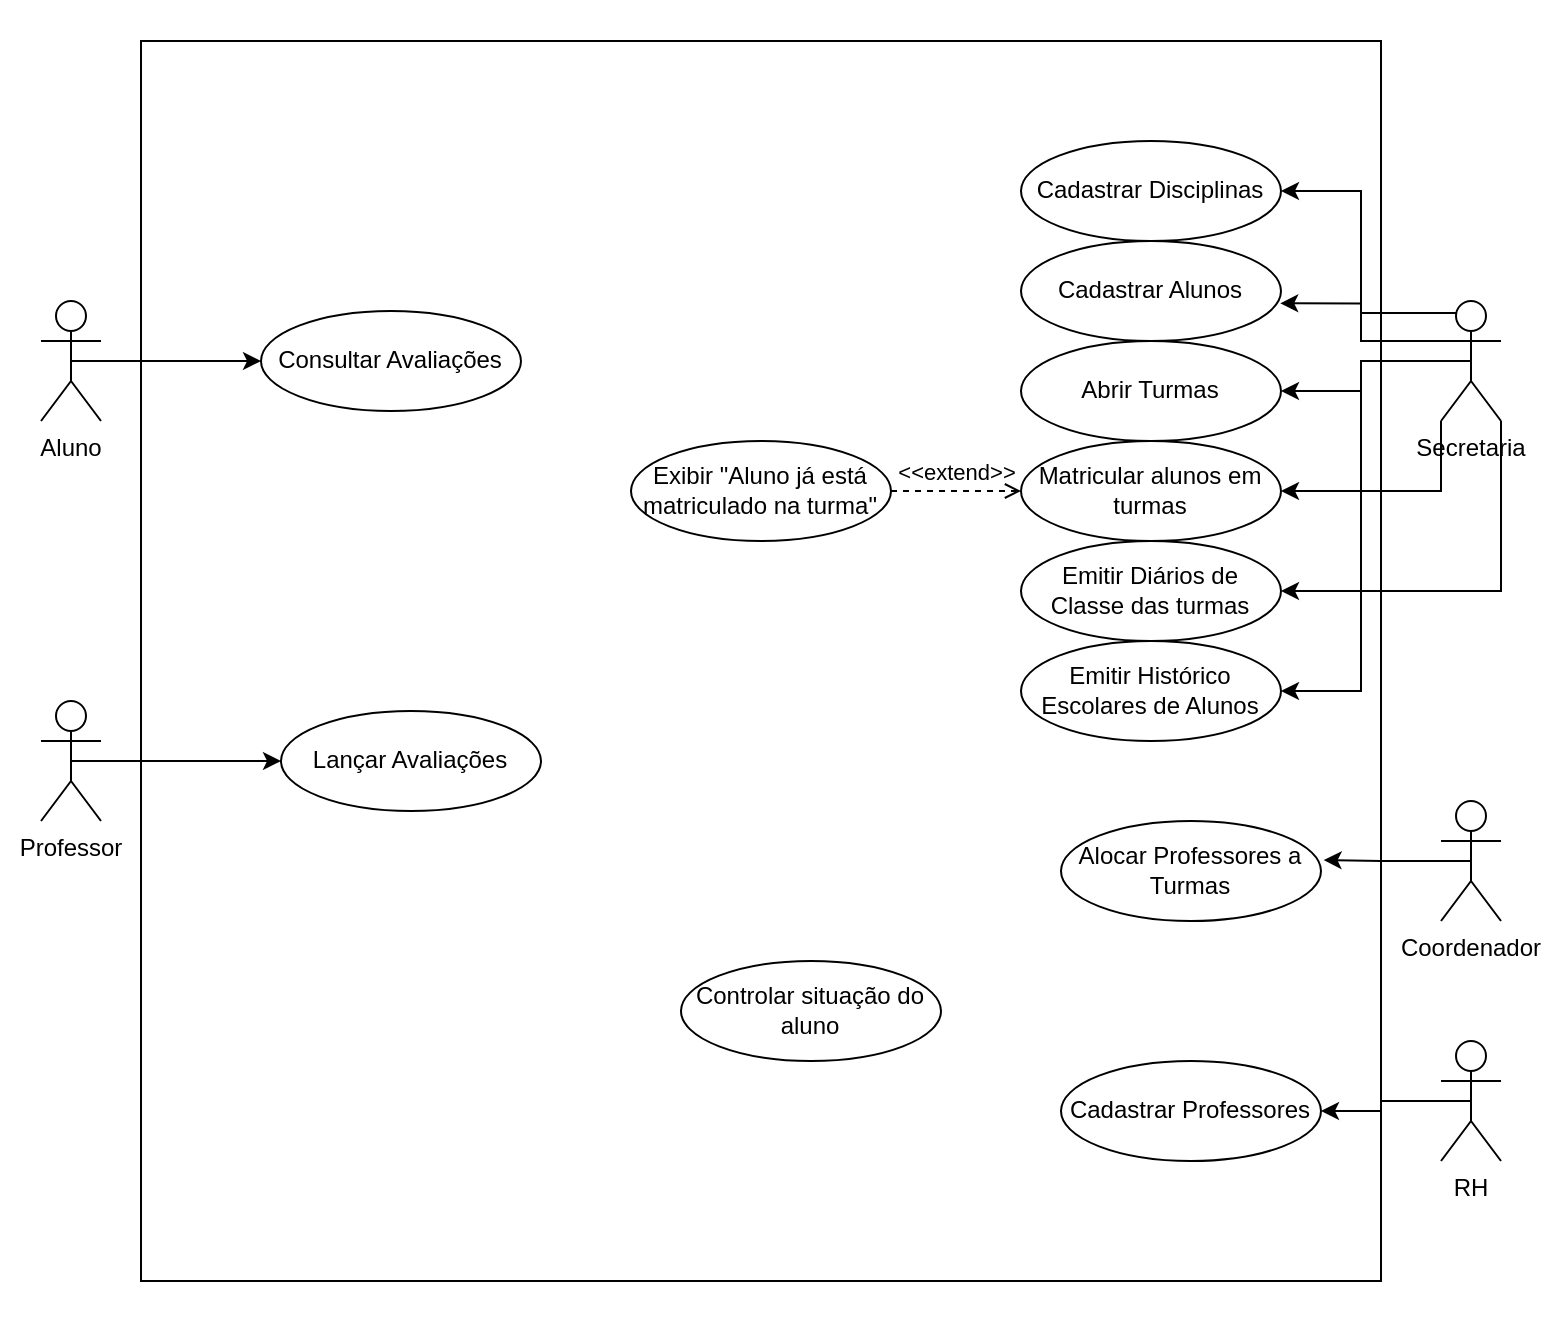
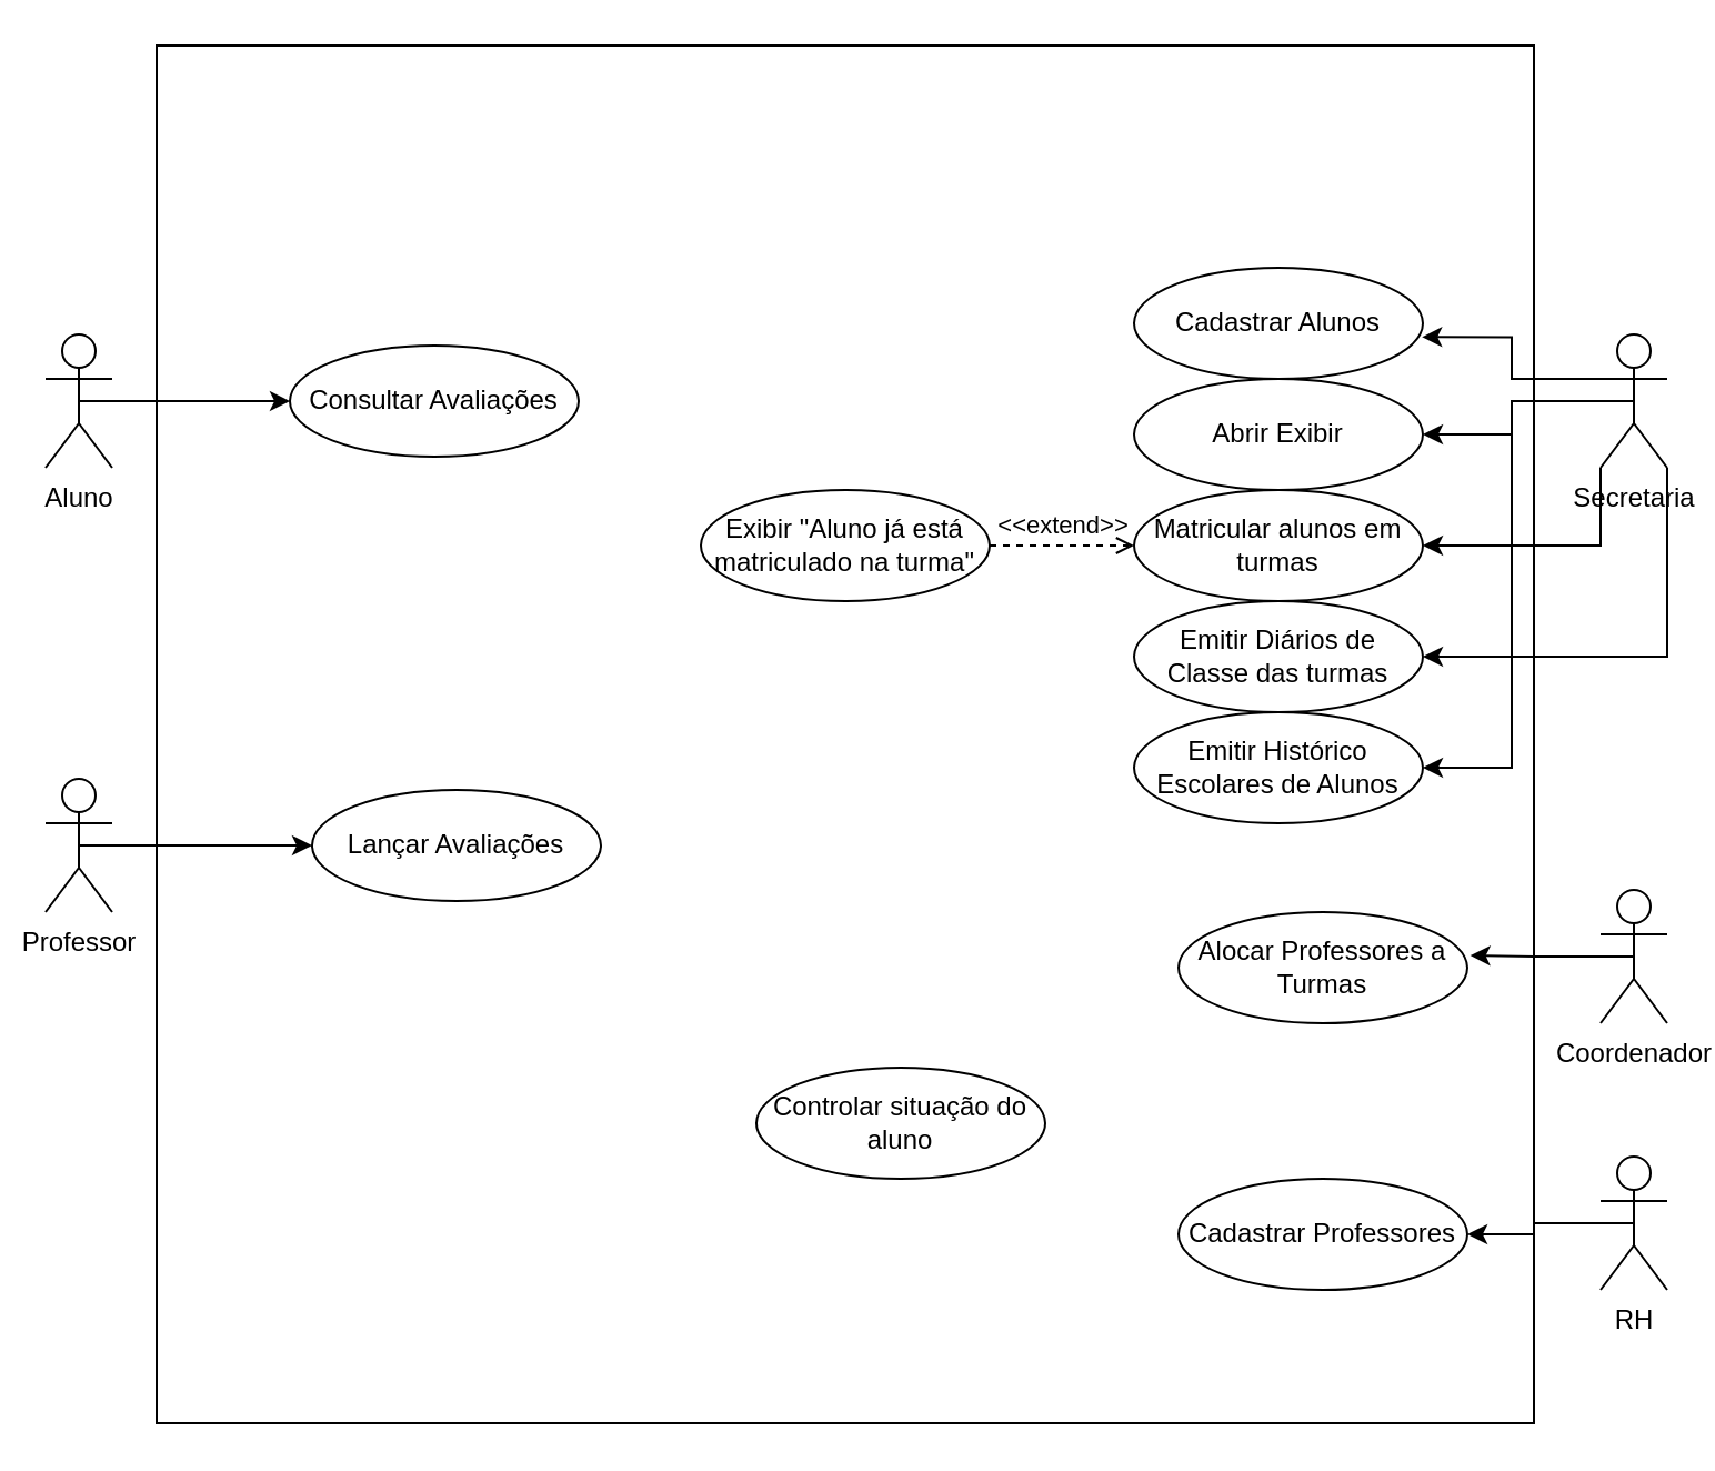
  <mxCell id="0" />
  <mxCell id="1" parent="0" />
  <mxCell id="2" value="" style="whiteSpace=wrap;html=1;aspect=fixed;" vertex="1" parent="1"><mxGeometry x="70" y="20" width="620" height="620" as="geometry" /></mxCell>
  <mxCell id="3" style="edgeStyle=orthogonalEdgeStyle;rounded=0;orthogonalLoop=1;jettySize=auto;html=1;exitX=0.5;exitY=0.5;exitDx=0;exitDy=0;exitPerimeter=0;entryX=0;entryY=0.5;entryDx=0;entryDy=0;" edge="1" parent="1" source="4" target="27"><mxGeometry relative="1" as="geometry" /></mxCell>
  <mxCell id="4" value="Aluno" style="shape=umlActor;verticalLabelPosition=bottom;verticalAlign=top;html=1;outlineConnect=0;" vertex="1" parent="1"><mxGeometry x="20" y="150" width="30" height="60" as="geometry" /></mxCell>
- <mxCell id="5" style="edgeStyle=orthogonalEdgeStyle;rounded=0;orthogonalLoop=1;jettySize=auto;html=1;exitX=0.25;exitY=0.1;exitDx=0;exitDy=0;exitPerimeter=0;entryX=1;entryY=0.5;entryDx=0;entryDy=0;" edge="1" parent="1" source="11" target="18"><mxGeometry relative="1" as="geometry" /></mxCell>
  <mxCell id="6" style="edgeStyle=orthogonalEdgeStyle;rounded=0;orthogonalLoop=1;jettySize=auto;html=1;exitX=0;exitY=0.333;exitDx=0;exitDy=0;exitPerimeter=0;entryX=0.997;entryY=0.623;entryDx=0;entryDy=0;entryPerimeter=0;" edge="1" parent="1" source="11" target="19"><mxGeometry relative="1" as="geometry" /></mxCell>
  <mxCell id="7" style="edgeStyle=orthogonalEdgeStyle;rounded=0;orthogonalLoop=1;jettySize=auto;html=1;exitX=0.5;exitY=0.5;exitDx=0;exitDy=0;exitPerimeter=0;entryX=1;entryY=0.5;entryDx=0;entryDy=0;" edge="1" parent="1" source="11" target="20"><mxGeometry relative="1" as="geometry" /></mxCell>
  <mxCell id="8" style="edgeStyle=orthogonalEdgeStyle;rounded=0;orthogonalLoop=1;jettySize=auto;html=1;exitX=0;exitY=1;exitDx=0;exitDy=0;exitPerimeter=0;entryX=1;entryY=0.5;entryDx=0;entryDy=0;" edge="1" parent="1" source="11" target="21"><mxGeometry relative="1" as="geometry" /></mxCell>
  <mxCell id="9" style="edgeStyle=orthogonalEdgeStyle;rounded=0;orthogonalLoop=1;jettySize=auto;html=1;exitX=1;exitY=1;exitDx=0;exitDy=0;exitPerimeter=0;entryX=1;entryY=0.5;entryDx=0;entryDy=0;" edge="1" parent="1" source="11" target="22"><mxGeometry relative="1" as="geometry" /></mxCell>
  <mxCell id="10" style="edgeStyle=orthogonalEdgeStyle;rounded=0;orthogonalLoop=1;jettySize=auto;html=1;exitX=0.5;exitY=0.5;exitDx=0;exitDy=0;exitPerimeter=0;entryX=1;entryY=0.5;entryDx=0;entryDy=0;" edge="1" parent="1" source="11" target="23"><mxGeometry relative="1" as="geometry" /></mxCell>
  <mxCell id="11" value="Secretaria" style="shape=umlActor;verticalLabelPosition=bottom;verticalAlign=top;html=1;outlineConnect=0;" vertex="1" parent="1"><mxGeometry x="720" y="150" width="30" height="60" as="geometry" /></mxCell>
  <mxCell id="12" style="edgeStyle=orthogonalEdgeStyle;rounded=0;orthogonalLoop=1;jettySize=auto;html=1;exitX=0.5;exitY=0.5;exitDx=0;exitDy=0;exitPerimeter=0;entryX=1.01;entryY=0.39;entryDx=0;entryDy=0;entryPerimeter=0;" edge="1" parent="1" source="13" target="25"><mxGeometry relative="1" as="geometry" /></mxCell>
  <mxCell id="13" value="Coordenador&lt;br&gt;" style="shape=umlActor;verticalLabelPosition=bottom;verticalAlign=top;html=1;outlineConnect=0;" vertex="1" parent="1"><mxGeometry x="720" y="400" width="30" height="60" as="geometry" /></mxCell>
  <mxCell id="14" style="edgeStyle=orthogonalEdgeStyle;rounded=0;orthogonalLoop=1;jettySize=auto;html=1;exitX=0.5;exitY=0.5;exitDx=0;exitDy=0;exitPerimeter=0;entryX=0;entryY=0.5;entryDx=0;entryDy=0;" edge="1" parent="1" source="15" target="26"><mxGeometry relative="1" as="geometry" /></mxCell>
  <mxCell id="15" value="Professor" style="shape=umlActor;verticalLabelPosition=bottom;verticalAlign=top;html=1;outlineConnect=0;" vertex="1" parent="1"><mxGeometry x="20" y="350" width="30" height="60" as="geometry" /></mxCell>
  <mxCell id="16" style="edgeStyle=orthogonalEdgeStyle;rounded=0;orthogonalLoop=1;jettySize=auto;html=1;exitX=0.5;exitY=0.5;exitDx=0;exitDy=0;exitPerimeter=0;entryX=1;entryY=0.5;entryDx=0;entryDy=0;" edge="1" parent="1" source="17" target="24"><mxGeometry relative="1" as="geometry" /></mxCell>
  <mxCell id="17" value="RH" style="shape=umlActor;verticalLabelPosition=bottom;verticalAlign=top;html=1;outlineConnect=0;" vertex="1" parent="1"><mxGeometry x="720" y="520" width="30" height="60" as="geometry" /></mxCell>
- <mxCell id="18" value="Cadastrar Disciplinas" style="ellipse;whiteSpace=wrap;html=1;" vertex="1" parent="1"><mxGeometry x="510" y="70" width="130" height="50" as="geometry" /></mxCell>
  <mxCell id="19" value="Cadastrar Alunos" style="ellipse;whiteSpace=wrap;html=1;" vertex="1" parent="1"><mxGeometry x="510" y="120" width="130" height="50" as="geometry" /></mxCell>
- <mxCell id="20" value="Abrir Turmas" style="ellipse;whiteSpace=wrap;html=1;" vertex="1" parent="1"><mxGeometry x="510" y="170" width="130" height="50" as="geometry" /></mxCell>
+ <mxCell id="20" value="Abrir Exibir" style="ellipse;whiteSpace=wrap;html=1;" vertex="1" parent="1"><mxGeometry x="510" y="170" width="130" height="50" as="geometry" /></mxCell>
  <mxCell id="21" value="Matricular alunos em turmas" style="ellipse;whiteSpace=wrap;html=1;" vertex="1" parent="1"><mxGeometry x="510" y="220" width="130" height="50" as="geometry" /></mxCell>
  <mxCell id="22" value="Emitir Diários de Classe das turmas" style="ellipse;whiteSpace=wrap;html=1;" vertex="1" parent="1"><mxGeometry x="510" y="270" width="130" height="50" as="geometry" /></mxCell>
  <mxCell id="23" value="Emitir Histórico Escolares de Alunos" style="ellipse;whiteSpace=wrap;html=1;" vertex="1" parent="1"><mxGeometry x="510" y="320" width="130" height="50" as="geometry" /></mxCell>
  <mxCell id="24" value="Cadastrar Professores" style="ellipse;whiteSpace=wrap;html=1;" vertex="1" parent="1"><mxGeometry x="530" y="530" width="130" height="50" as="geometry" /></mxCell>
  <mxCell id="25" value="Alocar Professores a Turmas" style="ellipse;whiteSpace=wrap;html=1;" vertex="1" parent="1"><mxGeometry x="530" y="410" width="130" height="50" as="geometry" /></mxCell>
  <mxCell id="26" value="Lançar Avaliações" style="ellipse;whiteSpace=wrap;html=1;" vertex="1" parent="1"><mxGeometry x="140" y="355" width="130" height="50" as="geometry" /></mxCell>
  <mxCell id="27" value="Consultar Avaliações" style="ellipse;whiteSpace=wrap;html=1;" vertex="1" parent="1"><mxGeometry x="130" y="155" width="130" height="50" as="geometry" /></mxCell>
  <mxCell id="28" value="Controlar situação do aluno" style="ellipse;whiteSpace=wrap;html=1;" vertex="1" parent="1"><mxGeometry x="340" y="480" width="130" height="50" as="geometry" /></mxCell>
  <mxCell id="29" value="Exibir &quot;Aluno já está matriculado na turma&quot;" style="ellipse;whiteSpace=wrap;html=1;" vertex="1" parent="1"><mxGeometry x="315" y="220" width="130" height="50" as="geometry" /></mxCell>
  <mxCell id="30" value="&amp;lt;&amp;lt;extend&amp;gt;&amp;gt;" style="html=1;verticalAlign=bottom;labelBackgroundColor=none;endArrow=open;endFill=0;dashed=1;rounded=0;exitX=1;exitY=0.5;exitDx=0;exitDy=0;entryX=0;entryY=0.5;entryDx=0;entryDy=0;" edge="1" parent="1" source="29" target="21"><mxGeometry width="160" relative="1" as="geometry"><mxPoint x="460" y="244.58" as="sourcePoint" /><mxPoint x="510" y="244.58" as="targetPoint" /></mxGeometry></mxCell>
